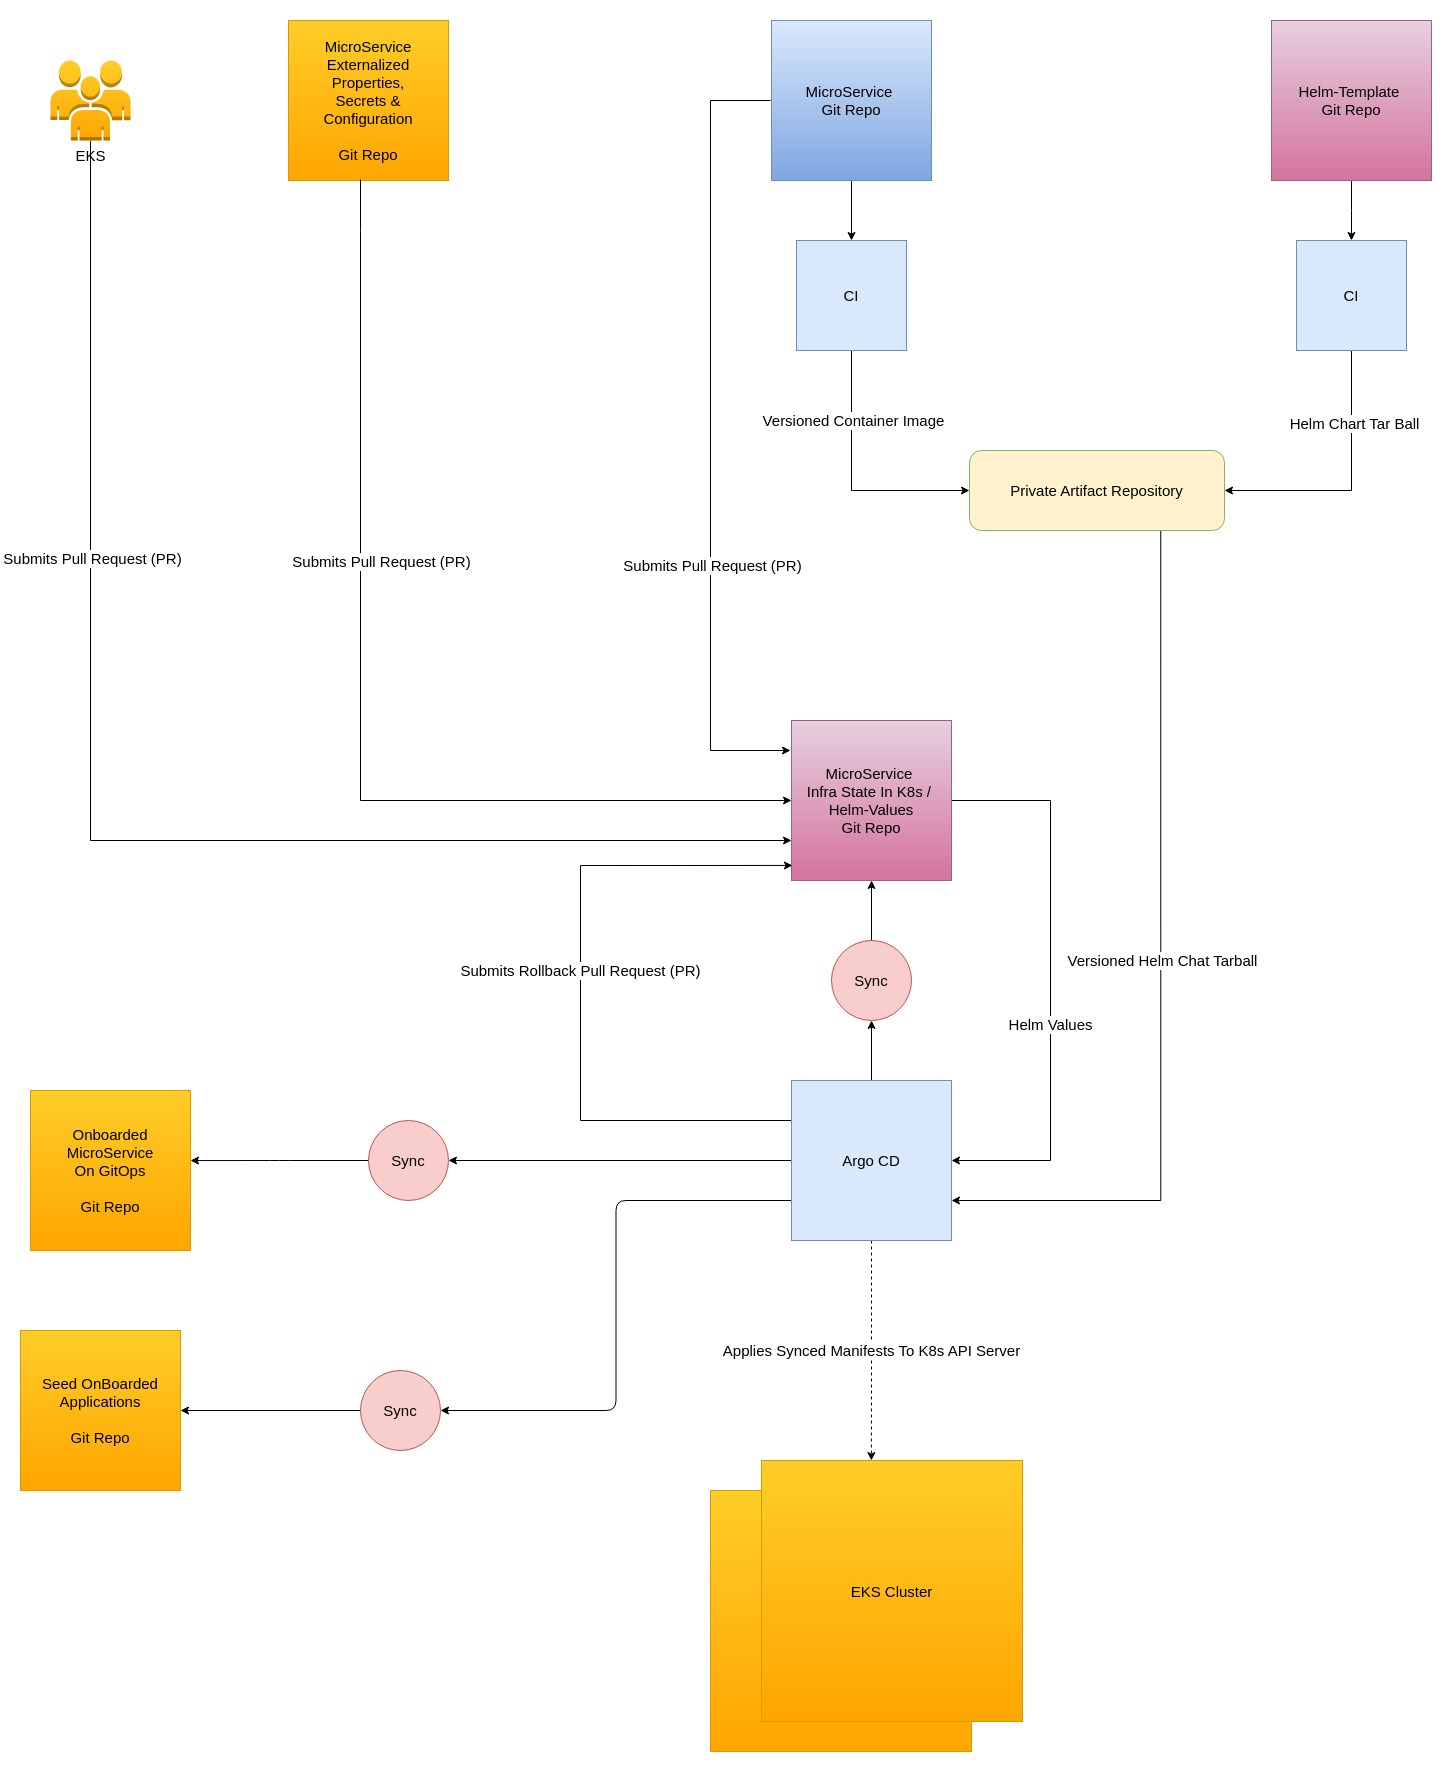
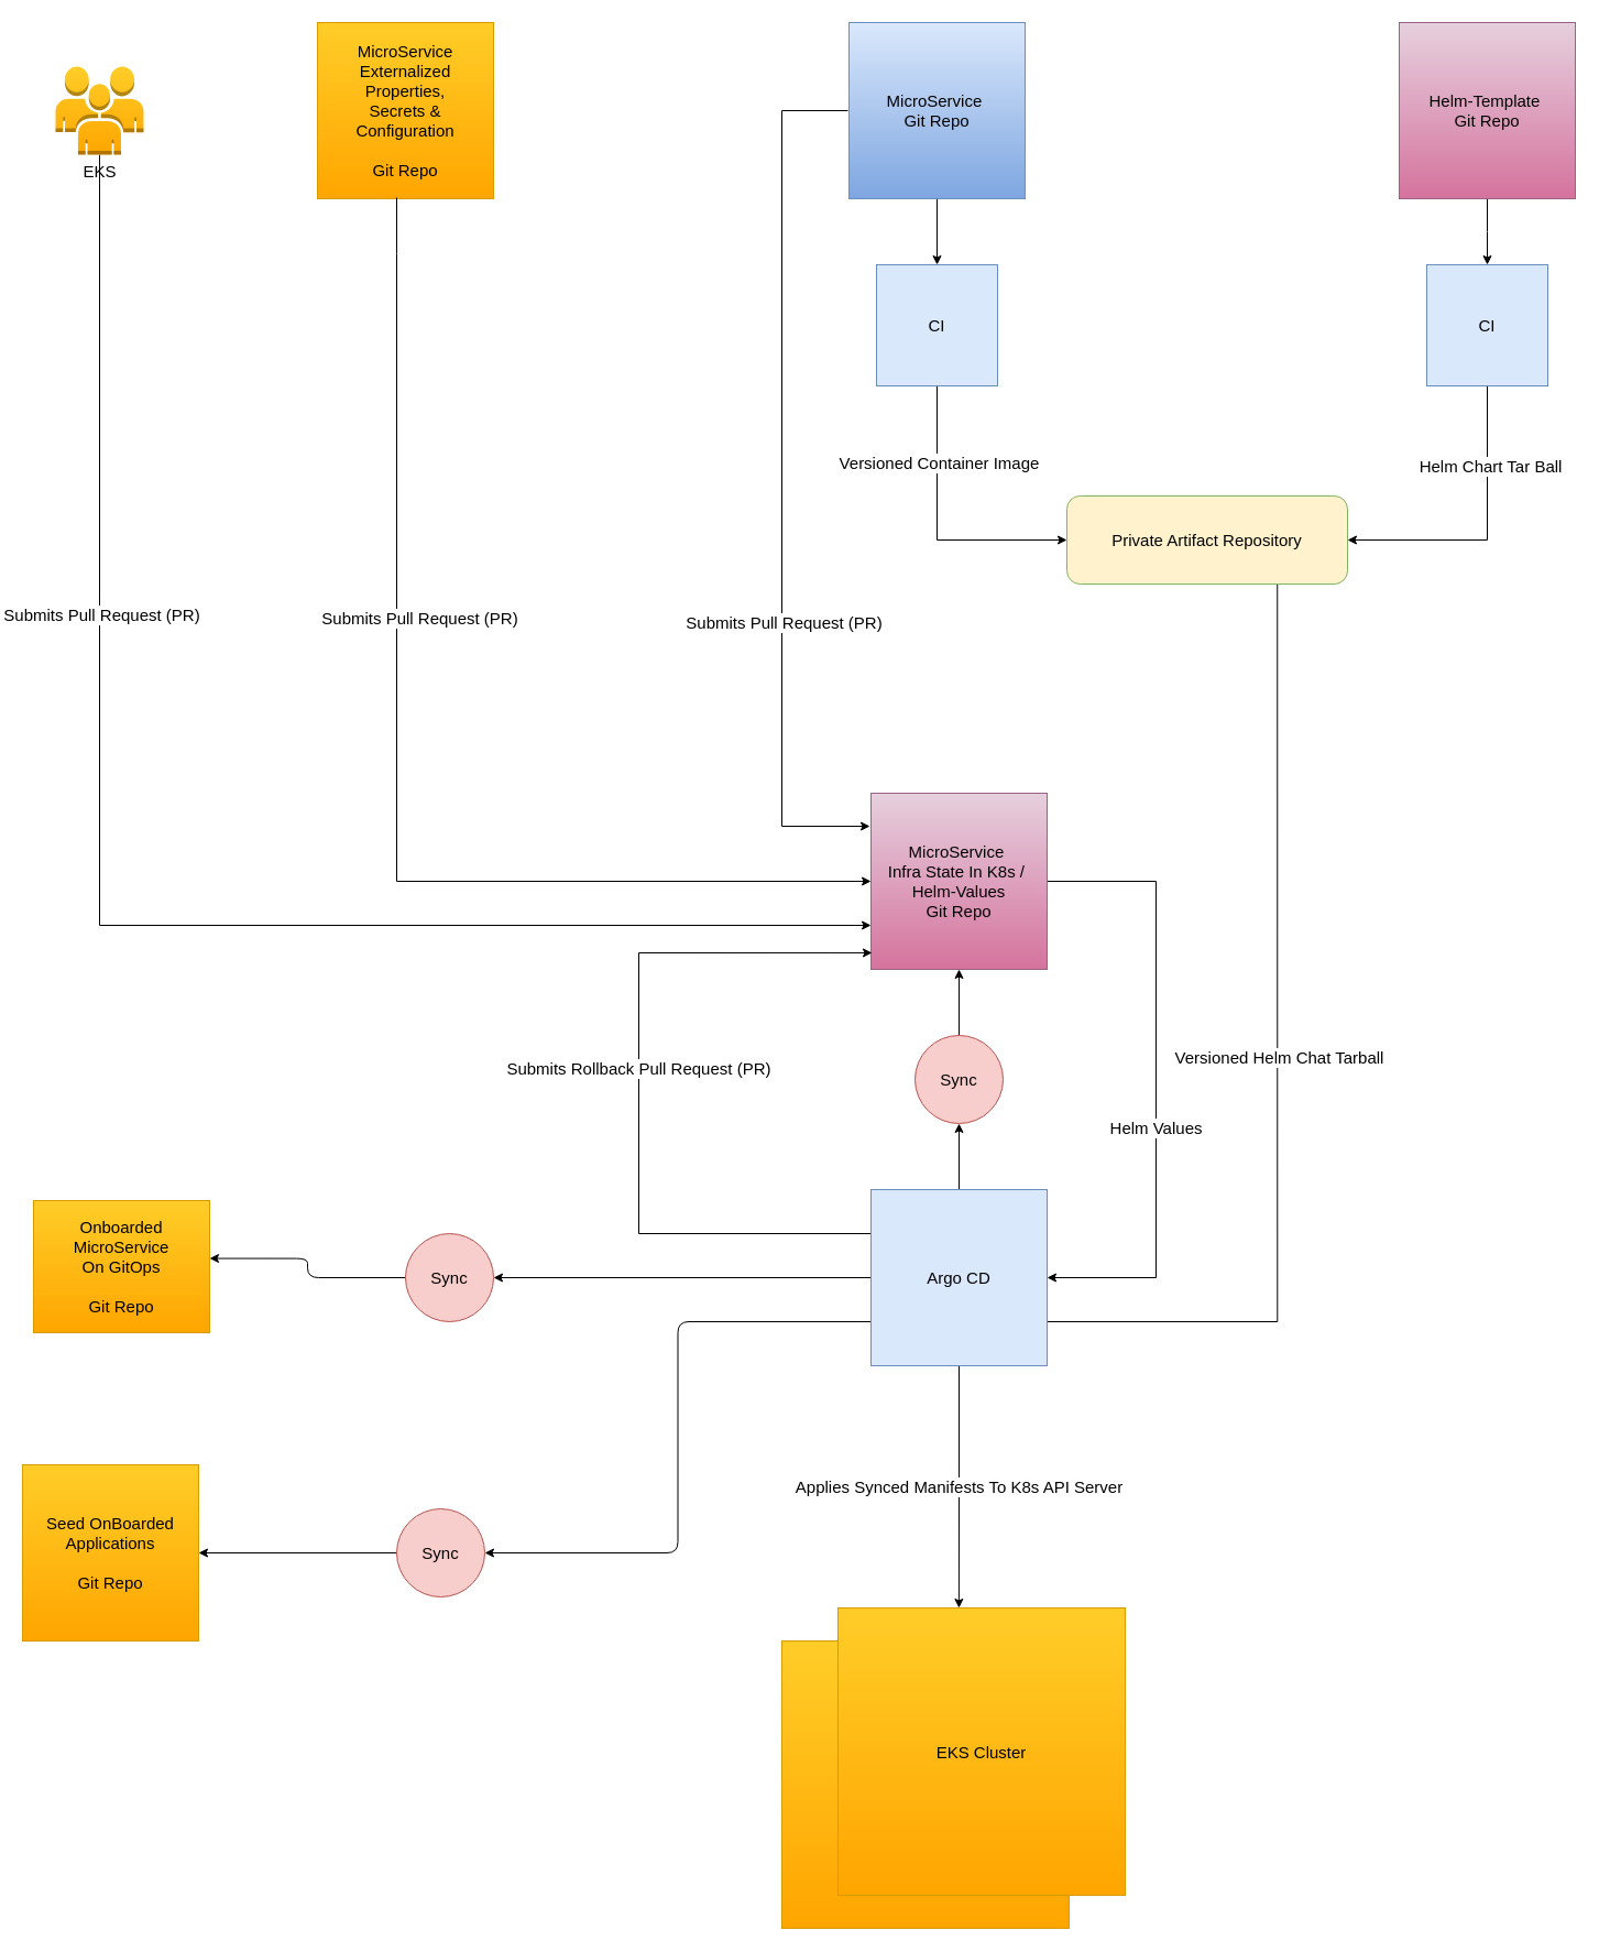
  <mxCell id="0" />
  <mxCell id="1" parent="0" />
  <mxCell id="2" style="edgeStyle=orthogonalEdgeStyle;rounded=0;orthogonalLoop=1;jettySize=auto;html=1;entryX=0.5;entryY=0;entryDx=0;entryDy=0;" edge="1" parent="1" source="5" target="13"><mxGeometry relative="1" as="geometry" /></mxCell>
  <mxCell id="3" style="edgeStyle=orthogonalEdgeStyle;rounded=0;orthogonalLoop=1;jettySize=auto;html=1;exitX=0;exitY=0.5;exitDx=0;exitDy=0;fontSize=15;" edge="1" parent="1"><mxGeometry relative="1" as="geometry"><mxPoint x="770" y="100" as="sourcePoint" /><mxPoint x="790" y="750" as="targetPoint" /><Array as="points"><mxPoint x="710" y="100" /><mxPoint x="710" y="750" /></Array></mxGeometry></mxCell>
  <mxCell id="4" value="Submits Pull Request (PR)" style="edgeLabel;html=1;align=center;verticalAlign=middle;resizable=0;points=[];fontSize=15;" vertex="1" connectable="0" parent="3"><mxGeometry x="0.326" y="1" relative="1" as="geometry"><mxPoint as="offset" /></mxGeometry></mxCell>
  <mxCell id="5" value="&lt;font style=&quot;font-size: 15px;&quot;&gt;MicroService&amp;nbsp;&lt;br&gt;Git Repo&lt;/font&gt;" style="whiteSpace=wrap;html=1;aspect=fixed;fillColor=#dae8fc;strokeColor=#6c8ebf;gradientColor=#7ea6e0;" parent="1" vertex="1"><mxGeometry x="771" y="20" width="160" height="160" as="geometry" /></mxCell>
  <mxCell id="6" style="edgeStyle=orthogonalEdgeStyle;rounded=0;orthogonalLoop=1;jettySize=auto;html=1;entryX=0.5;entryY=0;entryDx=0;entryDy=0;" edge="1" parent="1" source="7"><mxGeometry relative="1" as="geometry"><mxPoint x="1351" y="240" as="targetPoint" /></mxGeometry></mxCell>
  <mxCell id="7" value="&lt;font style=&quot;font-size: 15px;&quot;&gt;Helm-Template&amp;nbsp;&lt;br&gt;Git Repo&lt;/font&gt;" style="whiteSpace=wrap;html=1;aspect=fixed;fillColor=#e6d0de;strokeColor=#996185;gradientColor=#d5739d;" vertex="1" parent="1"><mxGeometry x="1271" y="20" width="160" height="160" as="geometry" /></mxCell>
- <mxCell id="8" style="edgeStyle=orthogonalEdgeStyle;rounded=0;orthogonalLoop=1;jettySize=auto;html=1;exitX=0.75;exitY=1;exitDx=0;exitDy=0;entryX=1;entryY=0.75;entryDx=0;entryDy=0;fontSize=15;" edge="1" parent="1" source="10" target="26"><mxGeometry relative="1" as="geometry" /></mxCell>
+ <mxCell id="8" style="edgeStyle=orthogonalEdgeStyle;rounded=0;orthogonalLoop=1;jettySize=auto;html=1;exitX=0.75;exitY=1;exitDx=0;exitDy=0;entryX=1;entryY=0.75;entryDx=0;entryDy=0;fontSize=15;endArrow=none;" edge="1" parent="1" source="10" target="26"><mxGeometry relative="1" as="geometry" /></mxCell>
  <mxCell id="9" value="Versioned Helm Chat Tarball" style="edgeLabel;html=1;align=center;verticalAlign=middle;resizable=0;points=[];fontSize=15;" vertex="1" connectable="0" parent="8"><mxGeometry x="0.119" y="1" relative="1" as="geometry"><mxPoint y="-62" as="offset" /></mxGeometry></mxCell>
  <mxCell id="10" value="&lt;font style=&quot;font-size: 15px;&quot;&gt;Private Artifact Repository&lt;/font&gt;" style="rounded=1;whiteSpace=wrap;html=1;fillColor=#fff2cc;strokeColor=#82b366;" vertex="1" parent="1"><mxGeometry x="969" y="450" width="255" height="80" as="geometry" /></mxCell>
  <mxCell id="11" style="edgeStyle=orthogonalEdgeStyle;rounded=0;orthogonalLoop=1;jettySize=auto;html=1;exitX=0.5;exitY=1;exitDx=0;exitDy=0;entryX=0;entryY=0.5;entryDx=0;entryDy=0;" edge="1" parent="1" source="13" target="10"><mxGeometry relative="1" as="geometry" /></mxCell>
  <mxCell id="12" value="&lt;font style=&quot;font-size: 15px;&quot;&gt;Versioned Container Image&lt;/font&gt;" style="edgeLabel;html=1;align=center;verticalAlign=middle;resizable=0;points=[];" vertex="1" connectable="0" parent="11"><mxGeometry x="-0.465" y="1" relative="1" as="geometry"><mxPoint as="offset" /></mxGeometry></mxCell>
  <mxCell id="13" value="&lt;font style=&quot;font-size: 15px;&quot;&gt;CI&lt;/font&gt;" style="whiteSpace=wrap;html=1;aspect=fixed;fillColor=#dae8fc;strokeColor=#6c8ebf;" vertex="1" parent="1"><mxGeometry x="796" y="240" width="110" height="110" as="geometry" /></mxCell>
  <mxCell id="14" style="edgeStyle=orthogonalEdgeStyle;rounded=0;orthogonalLoop=1;jettySize=auto;html=1;entryX=1;entryY=0.5;entryDx=0;entryDy=0;exitX=0.5;exitY=1;exitDx=0;exitDy=0;" edge="1" parent="1" source="16" target="10"><mxGeometry relative="1" as="geometry"><mxPoint x="1351" y="350" as="sourcePoint" /></mxGeometry></mxCell>
  <mxCell id="15" value="&lt;font style=&quot;font-size: 15px;&quot;&gt;Helm Chart Tar Ball&lt;/font&gt;" style="edgeLabel;html=1;align=center;verticalAlign=middle;resizable=0;points=[];" vertex="1" connectable="0" parent="14"><mxGeometry x="-0.461" y="2" relative="1" as="geometry"><mxPoint as="offset" /></mxGeometry></mxCell>
  <mxCell id="16" value="&lt;font style=&quot;font-size: 15px;&quot;&gt;CI&lt;/font&gt;" style="whiteSpace=wrap;html=1;aspect=fixed;fillColor=#dae8fc;strokeColor=#6c8ebf;" vertex="1" parent="1"><mxGeometry x="1296" y="240" width="110" height="110" as="geometry" /></mxCell>
  <mxCell id="17" style="edgeStyle=orthogonalEdgeStyle;rounded=0;orthogonalLoop=1;jettySize=auto;html=1;fontSize=15;entryX=1;entryY=0.5;entryDx=0;entryDy=0;" edge="1" parent="1" source="19" target="26"><mxGeometry relative="1" as="geometry"><mxPoint x="970" y="1130" as="targetPoint" /><Array as="points"><mxPoint x="1050" y="800" /><mxPoint x="1050" y="1160" /></Array></mxGeometry></mxCell>
  <mxCell id="18" value="Helm Values" style="edgeLabel;html=1;align=center;verticalAlign=middle;resizable=0;points=[];fontSize=15;" vertex="1" connectable="0" parent="17"><mxGeometry x="0.154" y="-1" relative="1" as="geometry"><mxPoint as="offset" /></mxGeometry></mxCell>
  <mxCell id="19" value="&lt;font style=&quot;font-size: 15px;&quot;&gt;MicroService&amp;nbsp;&lt;br&gt;Infra State In K8s /&amp;nbsp;&lt;br&gt;Helm-Values&lt;br&gt;Git Repo&lt;br&gt;&lt;/font&gt;" style="whiteSpace=wrap;html=1;aspect=fixed;fillColor=#e6d0de;strokeColor=#996185;gradientColor=#d5739d;" vertex="1" parent="1"><mxGeometry x="791" y="720" width="160" height="160" as="geometry" /></mxCell>
  <mxCell id="20" style="edgeStyle=orthogonalEdgeStyle;rounded=0;orthogonalLoop=1;jettySize=auto;html=1;exitX=0.5;exitY=0;exitDx=0;exitDy=0;entryX=0.5;entryY=1;entryDx=0;entryDy=0;fontSize=15;" edge="1" parent="1" source="26" target="28"><mxGeometry relative="1" as="geometry" /></mxCell>
- <mxCell id="21" value="Applies Synced Manifests To K8s API Server" style="edgeStyle=orthogonalEdgeStyle;rounded=0;orthogonalLoop=1;jettySize=auto;html=1;exitX=0.5;exitY=1;exitDx=0;exitDy=0;entryX=0.421;entryY=0;entryDx=0;entryDy=0;entryPerimeter=0;fontSize=15;dashed=1;" edge="1" parent="1" source="26" target="36"><mxGeometry relative="1" as="geometry" /></mxCell>
+ <mxCell id="21" value="Applies Synced Manifests To K8s API Server" style="edgeStyle=orthogonalEdgeStyle;rounded=0;orthogonalLoop=1;jettySize=auto;html=1;exitX=0.5;exitY=1;exitDx=0;exitDy=0;entryX=0.421;entryY=0;entryDx=0;entryDy=0;entryPerimeter=0;fontSize=15;" edge="1" parent="1" source="26" target="36"><mxGeometry relative="1" as="geometry" /></mxCell>
  <mxCell id="22" style="edgeStyle=orthogonalEdgeStyle;rounded=0;orthogonalLoop=1;jettySize=auto;html=1;exitX=0;exitY=0.25;exitDx=0;exitDy=0;fontSize=15;entryX=0.006;entryY=0.906;entryDx=0;entryDy=0;entryPerimeter=0;" edge="1" parent="1" source="26" target="19"><mxGeometry relative="1" as="geometry"><mxPoint x="750" y="900" as="targetPoint" /><Array as="points"><mxPoint x="580" y="1120" /><mxPoint x="580" y="865" /></Array></mxGeometry></mxCell>
  <mxCell id="23" value="Submits Rollback Pull Request (PR)&amp;nbsp;" style="edgeLabel;html=1;align=center;verticalAlign=middle;resizable=0;points=[];fontSize=15;" vertex="1" connectable="0" parent="22"><mxGeometry x="0.067" y="-1" relative="1" as="geometry"><mxPoint as="offset" /></mxGeometry></mxCell>
  <mxCell id="24" style="edgeStyle=orthogonalEdgeStyle;rounded=1;orthogonalLoop=1;jettySize=auto;html=1;exitX=0;exitY=0.5;exitDx=0;exitDy=0;entryX=1;entryY=0.5;entryDx=0;entryDy=0;fontSize=15;fontColor=#FF9933;" edge="1" parent="1" source="26" target="40"><mxGeometry relative="1" as="geometry" /></mxCell>
  <mxCell id="25" style="edgeStyle=orthogonalEdgeStyle;rounded=1;orthogonalLoop=1;jettySize=auto;html=1;exitX=0;exitY=0.75;exitDx=0;exitDy=0;entryX=1;entryY=0.5;entryDx=0;entryDy=0;fontSize=15;fontColor=#FF9933;" edge="1" parent="1" source="26" target="42"><mxGeometry relative="1" as="geometry" /></mxCell>
  <mxCell id="26" value="&lt;font style=&quot;font-size: 15px;&quot;&gt;Argo CD&lt;br&gt;&lt;/font&gt;" style="whiteSpace=wrap;html=1;aspect=fixed;fillColor=#dae8fc;strokeColor=#6c8ebf;" vertex="1" parent="1"><mxGeometry x="791" y="1080" width="160" height="160" as="geometry" /></mxCell>
  <mxCell id="27" style="edgeStyle=orthogonalEdgeStyle;rounded=0;orthogonalLoop=1;jettySize=auto;html=1;entryX=0.5;entryY=1;entryDx=0;entryDy=0;fontSize=15;" edge="1" parent="1" source="28" target="19"><mxGeometry relative="1" as="geometry" /></mxCell>
  <mxCell id="28" value="Sync" style="ellipse;whiteSpace=wrap;html=1;aspect=fixed;fontSize=15;fillColor=#f8cecc;strokeColor=#b85450;" vertex="1" parent="1"><mxGeometry x="831" y="940" width="80" height="80" as="geometry" /></mxCell>
  <mxCell id="29" style="edgeStyle=orthogonalEdgeStyle;rounded=0;orthogonalLoop=1;jettySize=auto;html=1;fontSize=15;entryX=0;entryY=0.75;entryDx=0;entryDy=0;" edge="1" parent="1" source="31" target="19"><mxGeometry relative="1" as="geometry"><mxPoint x="720" y="864" as="targetPoint" /><Array as="points"><mxPoint x="90" y="840" /></Array></mxGeometry></mxCell>
  <mxCell id="30" value="Submits Pull Request (PR)" style="edgeLabel;html=1;align=center;verticalAlign=middle;resizable=0;points=[];fontSize=15;" vertex="1" connectable="0" parent="29"><mxGeometry x="-0.404" y="1" relative="1" as="geometry"><mxPoint as="offset" /></mxGeometry></mxCell>
  <mxCell id="31" value="EKS" style="outlineConnect=0;dashed=0;verticalLabelPosition=bottom;verticalAlign=top;align=center;html=1;shape=mxgraph.aws3.users;fillColor=#ffcd28;fontSize=15;strokeColor=#d79b00;gradientColor=#ffa500;" vertex="1" parent="1"><mxGeometry x="50" y="60" width="80" height="80" as="geometry" /></mxCell>
  <mxCell id="32" value="&lt;div&gt;&lt;span style=&quot;font-size: 15px;&quot;&gt;MicroService Externalized Properties,&lt;/span&gt;&lt;/div&gt;&lt;div&gt;&lt;span style=&quot;font-size: 15px;&quot;&gt;Secrets &amp;amp;&lt;/span&gt;&lt;/div&gt;&lt;div&gt;&lt;span style=&quot;font-size: 15px;&quot;&gt;Configuration&lt;/span&gt;&lt;/div&gt;&lt;div&gt;&lt;span style=&quot;font-size: 15px;&quot;&gt;&lt;br&gt;&lt;/span&gt;&lt;/div&gt;&lt;div&gt;&lt;span style=&quot;font-size: 15px;&quot;&gt;Git Repo&lt;/span&gt;&lt;/div&gt;" style="whiteSpace=wrap;html=1;aspect=fixed;fillColor=#ffcd28;strokeColor=#d79b00;gradientColor=#ffa500;" vertex="1" parent="1"><mxGeometry x="288" y="20" width="160" height="160" as="geometry" /></mxCell>
  <mxCell id="33" style="edgeStyle=orthogonalEdgeStyle;rounded=0;orthogonalLoop=1;jettySize=auto;html=1;exitX=0.45;exitY=0.994;exitDx=0;exitDy=0;fontSize=15;exitPerimeter=0;entryX=0;entryY=0.5;entryDx=0;entryDy=0;" edge="1" parent="1" source="32" target="19"><mxGeometry relative="1" as="geometry"><mxPoint x="420" y="230" as="sourcePoint" /><mxPoint x="780" y="800" as="targetPoint" /><Array as="points"><mxPoint x="360" y="230" /><mxPoint x="360" y="230" /><mxPoint x="360" y="800" /></Array></mxGeometry></mxCell>
  <mxCell id="34" value="Submits Pull Request (PR)" style="edgeLabel;html=1;align=center;verticalAlign=middle;resizable=0;points=[];fontSize=15;" vertex="1" connectable="0" parent="33"><mxGeometry x="0.326" y="1" relative="1" as="geometry"><mxPoint x="-56" y="-239" as="offset" /></mxGeometry></mxCell>
  <mxCell id="35" value="" style="whiteSpace=wrap;html=1;aspect=fixed;fontSize=15;fillColor=#ffcd28;strokeColor=#d79b00;gradientColor=#ffa500;" vertex="1" parent="1"><mxGeometry x="710" y="1490" width="261" height="261" as="geometry" /></mxCell>
  <mxCell id="36" value="EKS Cluster" style="whiteSpace=wrap;html=1;aspect=fixed;fontSize=15;fillColor=#ffcd28;strokeColor=#d79b00;gradientColor=#ffa500;" vertex="1" parent="1"><mxGeometry x="761" y="1460" width="261" height="261" as="geometry" /></mxCell>
- <mxCell id="37" value="&lt;div&gt;&lt;span style=&quot;font-size: 15px;&quot;&gt;Onboarded&lt;/span&gt;&lt;/div&gt;&lt;div&gt;&lt;span style=&quot;font-size: 15px;&quot;&gt;MicroService&lt;/span&gt;&lt;/div&gt;&lt;div&gt;&lt;span style=&quot;font-size: 15px;&quot;&gt;On GitOps&lt;/span&gt;&lt;/div&gt;&lt;div&gt;&lt;span style=&quot;font-size: 15px;&quot;&gt;&lt;br&gt;&lt;/span&gt;&lt;/div&gt;&lt;div&gt;&lt;span style=&quot;font-size: 15px;&quot;&gt;Git Repo&lt;/span&gt;&lt;/div&gt;" style="whiteSpace=wrap;html=1;aspect=fixed;fillColor=#ffcd28;strokeColor=#d79b00;gradientColor=#ffa500;" vertex="1" parent="1"><mxGeometry x="30" y="1090" width="160" height="160" as="geometry" /></mxCell>
+ <mxCell id="37" value="&lt;div&gt;&lt;span style=&quot;font-size: 15px;&quot;&gt;Onboarded&lt;/span&gt;&lt;/div&gt;&lt;div&gt;&lt;span style=&quot;font-size: 15px;&quot;&gt;MicroService&lt;/span&gt;&lt;/div&gt;&lt;div&gt;&lt;span style=&quot;font-size: 15px;&quot;&gt;On GitOps&lt;/span&gt;&lt;/div&gt;&lt;div&gt;&lt;span style=&quot;font-size: 15px;&quot;&gt;&lt;br&gt;&lt;/span&gt;&lt;/div&gt;&lt;div&gt;&lt;span style=&quot;font-size: 15px;&quot;&gt;Git Repo&lt;/span&gt;&lt;/div&gt;" style="whiteSpace=wrap;html=1;aspect=fixed;fillColor=#ffcd28;strokeColor=#d79b00;gradientColor=#ffa500;" vertex="1" parent="1"><mxGeometry x="30" y="1090" width="160" height="120" as="geometry" /></mxCell>
  <mxCell id="38" value="&lt;div&gt;&lt;span style=&quot;font-size: 15px;&quot;&gt;Seed OnBoarded Applications&lt;/span&gt;&lt;/div&gt;&lt;div&gt;&lt;span style=&quot;font-size: 15px;&quot;&gt;&lt;br&gt;&lt;/span&gt;&lt;/div&gt;&lt;div&gt;&lt;span style=&quot;font-size: 15px;&quot;&gt;Git Repo&lt;/span&gt;&lt;/div&gt;" style="whiteSpace=wrap;html=1;aspect=fixed;fillColor=#ffcd28;strokeColor=#d79b00;gradientColor=#ffa500;" vertex="1" parent="1"><mxGeometry x="20" y="1330" width="160" height="160" as="geometry" /></mxCell>
  <mxCell id="39" style="edgeStyle=orthogonalEdgeStyle;rounded=1;orthogonalLoop=1;jettySize=auto;html=1;exitX=0;exitY=0.5;exitDx=0;exitDy=0;entryX=1;entryY=0.438;entryDx=0;entryDy=0;entryPerimeter=0;fontSize=15;fontColor=#FF9933;" edge="1" parent="1" source="40" target="37"><mxGeometry relative="1" as="geometry" /></mxCell>
  <mxCell id="40" value="Sync" style="ellipse;whiteSpace=wrap;html=1;aspect=fixed;fontSize=15;fillColor=#f8cecc;strokeColor=#b85450;" vertex="1" parent="1"><mxGeometry x="368" y="1120" width="80" height="80" as="geometry" /></mxCell>
  <mxCell id="41" style="edgeStyle=orthogonalEdgeStyle;rounded=1;orthogonalLoop=1;jettySize=auto;html=1;exitX=0;exitY=0.5;exitDx=0;exitDy=0;entryX=1;entryY=0.5;entryDx=0;entryDy=0;fontSize=15;fontColor=#FF9933;" edge="1" parent="1" source="42" target="38"><mxGeometry relative="1" as="geometry" /></mxCell>
  <mxCell id="42" value="Sync" style="ellipse;whiteSpace=wrap;html=1;aspect=fixed;fontSize=15;fillColor=#f8cecc;strokeColor=#b85450;" vertex="1" parent="1"><mxGeometry x="360" y="1370" width="80" height="80" as="geometry" /></mxCell>
